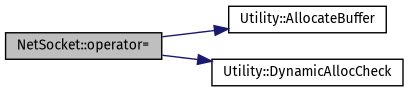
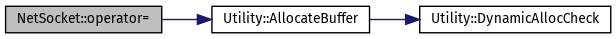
  digraph {
    fontname="Fira Sans"
    rankdir=LR
    node [color=black fillcolor=white fontname="Fira Sans" fontsize=10 shape=record style=filled]
    edge [color=midnightblue fontname="Fira Sans" fontsize=10 labelfontname=FreeSans labelfontsize=10 style=solid]
    n1 [fillcolor=grey75 fontcolor=black height=0.2 label="NetSocket::operator=" width=0.4]
    n2 [height=0.2 label="Utility::AllocateBuffer" width=0.4]
    n3 [height=0.2 label="Utility::DynamicAllocCheck" width=0.4]
    n1 -> n2
-   n1 -> n3
+   n2 -> n3
  }
